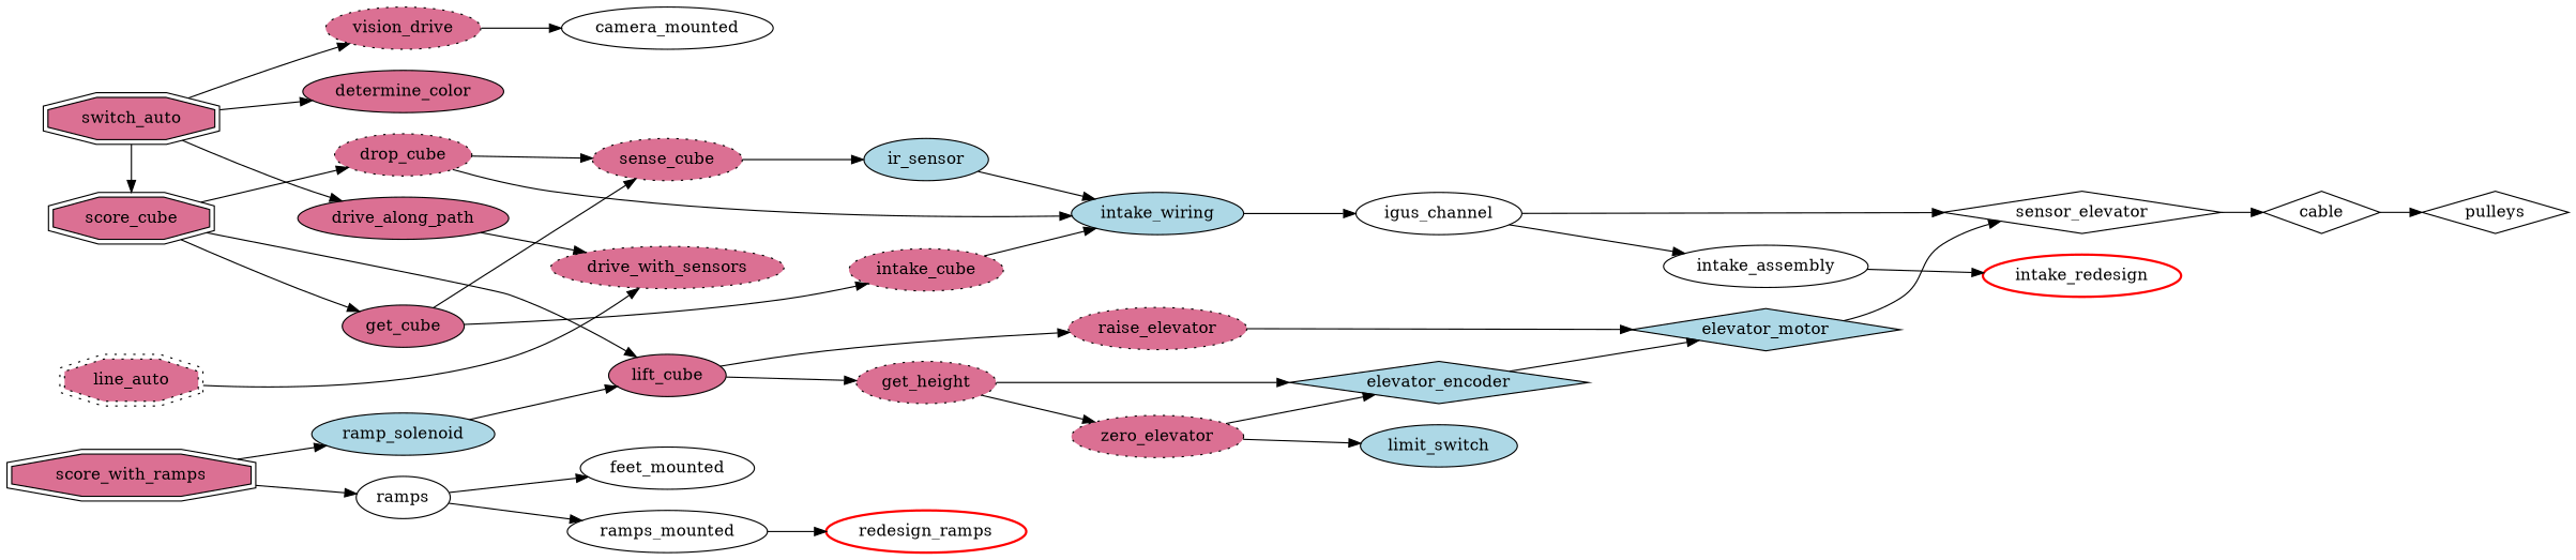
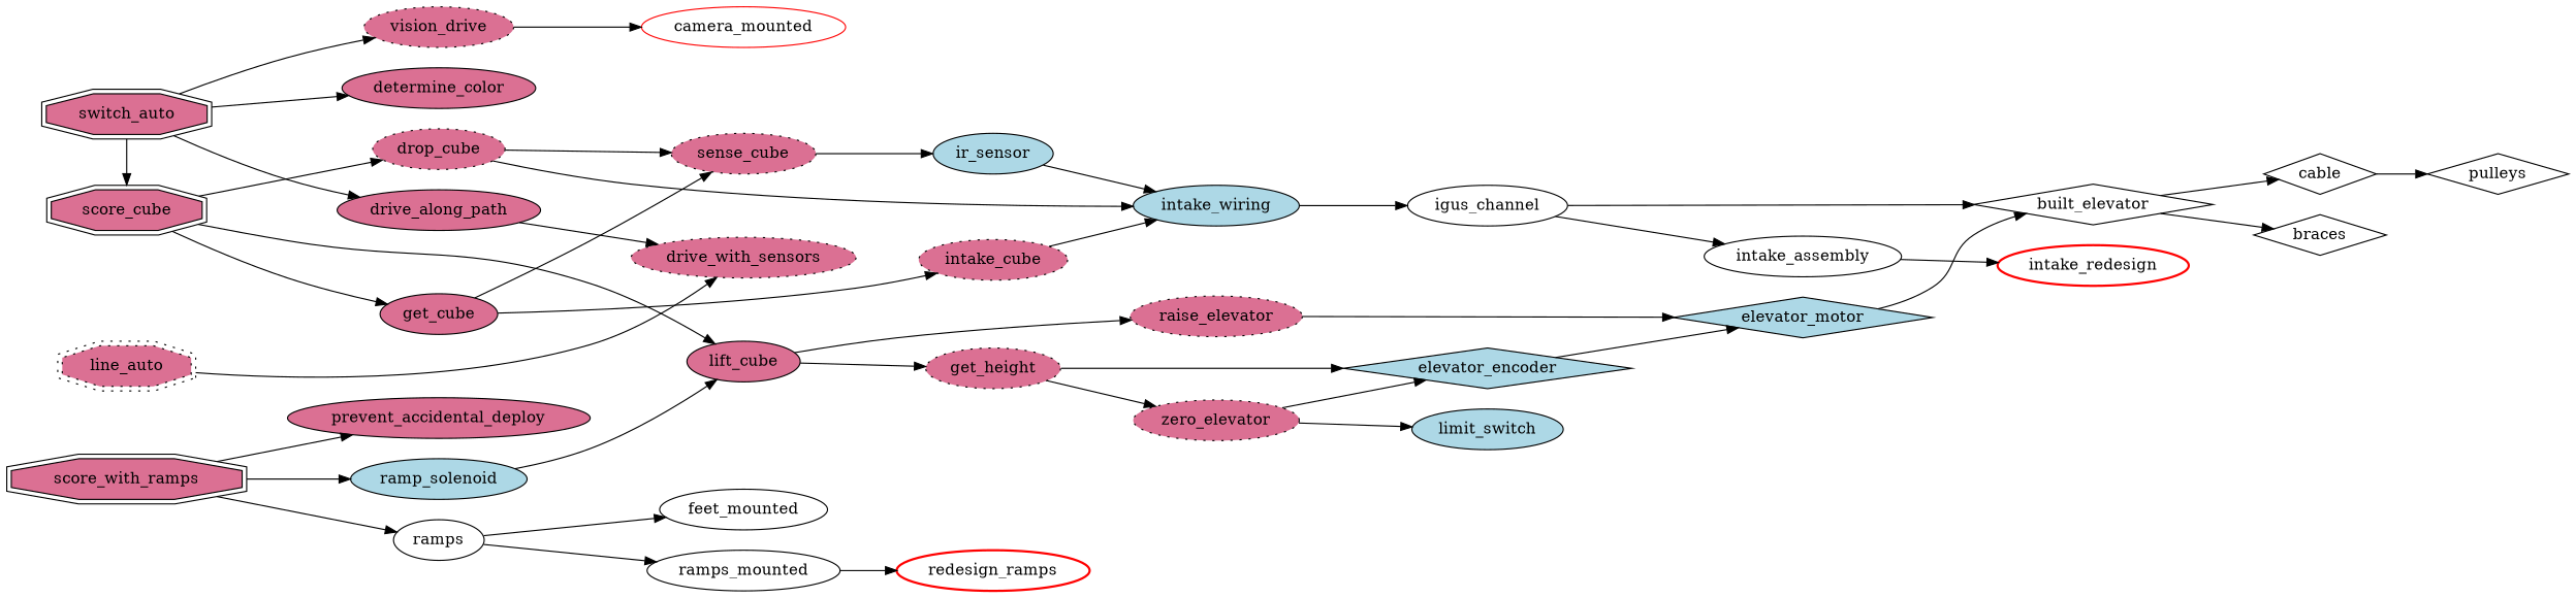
  digraph {
    ordering=out
    rankdir=LR
    node [fillcolor=palevioletred style=filled]
    pulleys [shape=diamond fillcolor="" style=""]
    cable [shape=diamond fillcolor="" style=""]
-   built_elevator [shape=diamond label=sensor_elevator fillcolor="" style=""]
+   braces [shape=diamond fillcolor="" style=""]
+   built_elevator [shape=diamond fillcolor="" style=""]
    elevator_motor [fillcolor=lightblue shape=diamond]
    elevator_encoder [fillcolor=lightblue shape=diamond]
    line_auto [shape=doubleoctagon style="filled,dotted"]
    score_cube [shape=doubleoctagon]
    switch_auto [shape=doubleoctagon]
    score_with_ramps [shape=doubleoctagon]
    sense_cube [style="filled,dotted"]
    drop_cube [style="filled,dotted"]
    raise_elevator [style="filled,dotted"]
    drive_with_sensors [style="filled,dotted"]
    zero_elevator [style="filled,dotted"]
    get_height [style="filled,dotted"]
    intake_cube [style="filled,dotted"]
    vision_drive [style="filled,dotted"]
    determine_color
    drive_along_path
+   prevent_accidental_deploy
    lift_cube
    get_cube
    intake_wiring [fillcolor=lightblue]
    ir_sensor [fillcolor=lightblue]
    limit_switch [fillcolor=lightblue]
    ramp_solenoid [fillcolor=lightblue]
    redesign_ramps [color=red penwidth=2.0 fillcolor="" style=""]
    intake_redesign [color=red penwidth=2.0 fillcolor="" style=""]
    ramps [fillcolor="" style=""]
-   camera_mounted [fillcolor="" style=""]
+   camera_mounted [color=red fillcolor="" style=""]
    igus_channel [fillcolor="" style=""]
    feet_mounted [fillcolor="" style=""]
    ramps_mounted [fillcolor="" style=""]
    intake_assembly [fillcolor="" style=""]
    subgraph sub_1 {
      pulleys
      cable
+     braces
      built_elevator
    }
    subgraph sub_2 {
      elevator_motor
      elevator_encoder
    }
    subgraph sub_3 {
      rank=min
    }
    subgraph sub_4 {
      rank=min
      line_auto
    }
    subgraph sub_5 {
      rank=min
      line_auto
      score_cube
      switch_auto
      score_with_ramps
    }
    subgraph sub_6 {
    }
    subgraph sub_7 {
      line_auto
      sense_cube
      drop_cube
      raise_elevator
      drive_with_sensors
      zero_elevator
      get_height
      intake_cube
      vision_drive
    }
    subgraph sub_8 {
      line_auto
      score_cube
      switch_auto
      score_with_ramps
      vision_drive
      determine_color
      drive_along_path
+     prevent_accidental_deploy
      lift_cube
      get_cube
    }
    subgraph sub_9 {
      elevator_encoder
      intake_wiring
      ir_sensor
      limit_switch
      ramp_solenoid
    }
    subgraph sub_10 {
      redesign_ramps
      intake_redesign
    }
    cable -> pulleys
    built_elevator -> cable
+   built_elevator -> braces
    elevator_motor -> built_elevator
    elevator_encoder -> elevator_motor
    line_auto -> drive_with_sensors
    score_cube -> drop_cube
    score_cube -> lift_cube
    score_cube -> get_cube
    switch_auto -> score_cube
    switch_auto -> vision_drive
    switch_auto -> determine_color
    switch_auto -> drive_along_path
+   score_with_ramps -> prevent_accidental_deploy
    score_with_ramps -> ramp_solenoid
    score_with_ramps -> ramps
    sense_cube -> ir_sensor
    drop_cube -> sense_cube
    drop_cube -> intake_wiring
    raise_elevator -> elevator_motor
    zero_elevator -> elevator_encoder
    zero_elevator -> limit_switch
    get_height -> elevator_encoder
    get_height -> zero_elevator
    intake_cube -> intake_wiring
    vision_drive -> camera_mounted
    drive_along_path -> drive_with_sensors
    lift_cube -> raise_elevator
    lift_cube -> get_height
    get_cube -> sense_cube
    get_cube -> intake_cube
    intake_wiring -> igus_channel
    ir_sensor -> intake_wiring
    ramp_solenoid -> lift_cube
    ramps -> feet_mounted
    ramps -> ramps_mounted
    igus_channel -> built_elevator
    igus_channel -> intake_assembly
    ramps_mounted -> redesign_ramps
    intake_assembly -> intake_redesign
  }
